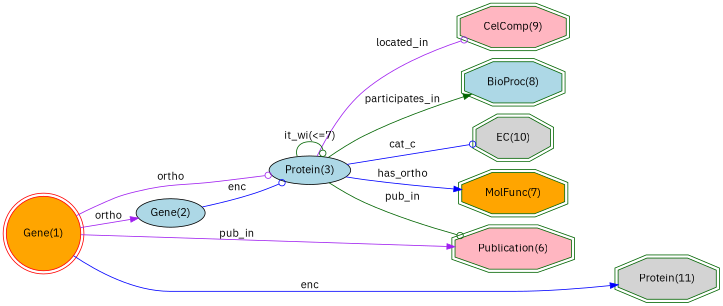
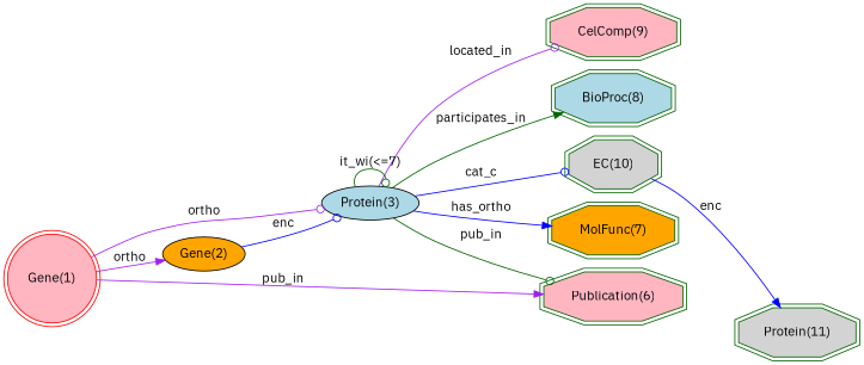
  digraph {
    fontname="IBM Plex Sans"
    rankdir=LR
    node [color=darkgreen fillcolor=orange fontname="IBM Plex Sans" shape=doubleoctagon style=filled]
    edge [arrowhead=odot color=purple fontname="IBM Plex Sans"]
    "EC(10)" [fillcolor=lightgrey height=0.61111 width=1.1977]
    "MolFunc(7)" [height=0.61111 width=1.7]
    "CelComp(9)" [fillcolor=lightpink height=0.61111 width=1.7443]
    "BioProc(8)" [fillcolor=lightblue height=0.61111 width=1.5966]
    "Publication(6)" [fillcolor=lightpink height=0.61111 width=1.9362]
-   "Gene(1)" [color=red height=1.1966 shape=doublecircle width=1.1966]
+   "Gene(1)" [color=red fillcolor=lightpink height=1.1966 shape=doublecircle width=1.1966]
    "Protein(11)" [fillcolor=lightgrey height=0.61111 width=1.6163]
-   "Gene(2)" [fillcolor=lightblue height=0.5 width=1.0855 color="" shape=""]
+   "Gene(2)" [height=0.5 width=1.0855 color="" shape=""]
    "Protein(3)" [fillcolor=lightblue height=0.5 width=1.2768 color="" shape=""]
    "Gene(1)" -> "Publication(6)" [arrowhead=normal label=pub_in]
-   "Gene(1)" -> "Protein(11)" [arrowhead=normal color=blue label=enc]
+   "EC(10)" -> "Protein(11)" [arrowhead=normal color=blue label=enc]
    "Gene(1)" -> "Gene(2)" [arrowhead=normal label=ortho]
    "Gene(1)" -> "Protein(3)" [label=ortho]
    "Gene(2)" -> "Protein(3)" [color=blue label=enc]
    "Protein(3)" -> "EC(10)" [color=blue label=cat_c]
    "Protein(3)" -> "MolFunc(7)" [arrowhead=normal color=blue label=has_ortho]
    "Protein(3)" -> "CelComp(9)" [label=located_in]
    "Protein(3)" -> "BioProc(8)" [arrowhead=normal color=darkgreen label=participates_in]
    "Protein(3)" -> "Publication(6)" [color=darkgreen label=pub_in]
    "Protein(3)" -> "Protein(3)" [color=darkgreen label="it_wi(<=7)"]
  }
